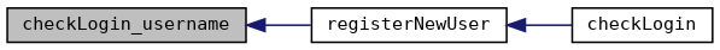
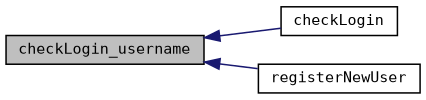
  digraph {
    fontname="DejaVu Sans Mono"
    rankdir=LR
    node [color=black fillcolor=white fontname="DejaVu Sans Mono" fontsize=10 shape=record style=filled]
    edge [color=midnightblue dir=back fontname="DejaVu Sans Mono" fontsize=10 labelfontname=Helvetica labelfontsize=10 style=solid]
    n1 [fillcolor=grey75 fontcolor=black height=0.2 label=checkLogin_username width=0.4]
    n2 [height=0.2 label=checkLogin width=0.4]
    n3 [height=0.2 label=registerNewUser width=0.4]
-   n3 -> n2
+   n1 -> n2
    n1 -> n3
  }
